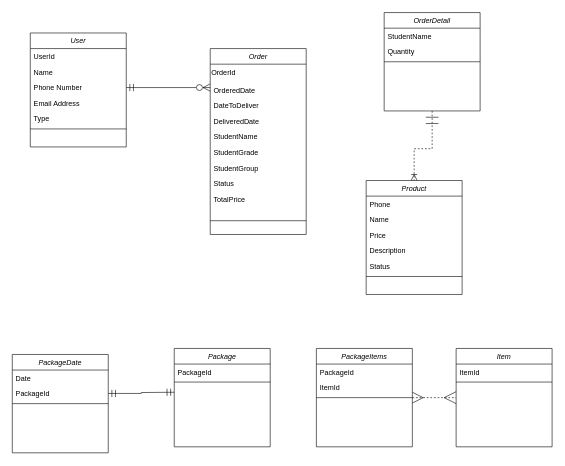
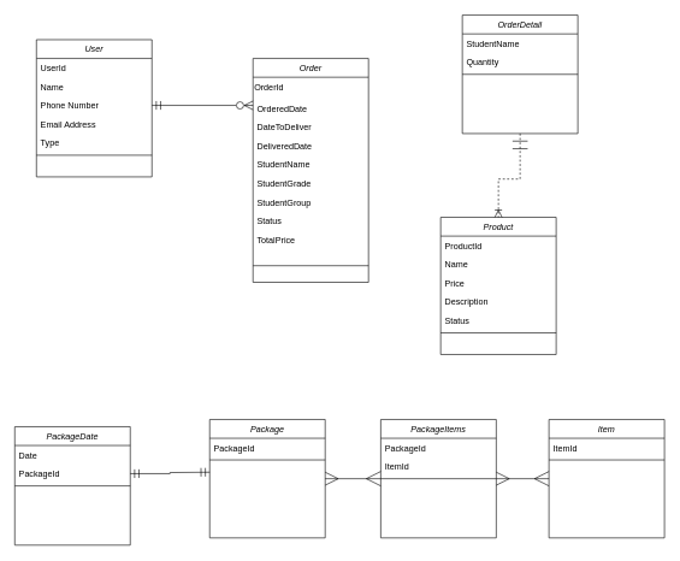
  <mxCell id="0" />
  <mxCell id="1" parent="0" />
  <mxCell id="2" value="User" style="swimlane;fontStyle=2;align=center;verticalAlign=top;childLayout=stackLayout;horizontal=1;startSize=26;horizontalStack=0;resizeParent=1;resizeLast=0;collapsible=1;marginBottom=0;rounded=0;shadow=0;strokeWidth=1;" vertex="1" parent="1"><mxGeometry x="50" y="54" width="160" height="190" as="geometry"><mxRectangle x="230" y="140" width="160" height="26" as="alternateBounds" /></mxGeometry></mxCell>
  <mxCell id="3" value="UserId" style="text;align=left;verticalAlign=top;spacingLeft=4;spacingRight=4;overflow=hidden;rotatable=0;points=[[0,0.5],[1,0.5]];portConstraint=eastwest;" vertex="1" parent="2"><mxGeometry y="26" width="160" height="26" as="geometry" /></mxCell>
  <mxCell id="4" value="Name" style="text;align=left;verticalAlign=top;spacingLeft=4;spacingRight=4;overflow=hidden;rotatable=0;points=[[0,0.5],[1,0.5]];portConstraint=eastwest;" vertex="1" parent="2"><mxGeometry y="52" width="160" height="26" as="geometry" /></mxCell>
  <mxCell id="5" value="Phone Number" style="text;align=left;verticalAlign=top;spacingLeft=4;spacingRight=4;overflow=hidden;rotatable=0;points=[[0,0.5],[1,0.5]];portConstraint=eastwest;rounded=0;shadow=0;html=0;" vertex="1" parent="2"><mxGeometry y="78" width="160" height="26" as="geometry" /></mxCell>
  <mxCell id="6" value="Email Address" style="text;align=left;verticalAlign=top;spacingLeft=4;spacingRight=4;overflow=hidden;rotatable=0;points=[[0,0.5],[1,0.5]];portConstraint=eastwest;rounded=0;shadow=0;html=0;" vertex="1" parent="2"><mxGeometry y="104" width="160" height="26" as="geometry" /></mxCell>
  <mxCell id="7" value="Type" style="text;align=left;verticalAlign=top;spacingLeft=4;spacingRight=4;overflow=hidden;rotatable=0;points=[[0,0.5],[1,0.5]];portConstraint=eastwest;rounded=0;shadow=0;html=0;" vertex="1" parent="2"><mxGeometry y="130" width="160" height="26" as="geometry" /></mxCell>
  <mxCell id="8" value="" style="line;html=1;strokeWidth=1;align=left;verticalAlign=middle;spacingTop=-1;spacingLeft=3;spacingRight=3;rotatable=0;labelPosition=right;points=[];portConstraint=eastwest;" vertex="1" parent="2"><mxGeometry y="156" width="160" height="8" as="geometry" /></mxCell>
  <mxCell id="9" value="Order" style="swimlane;fontStyle=2;align=center;verticalAlign=top;childLayout=stackLayout;horizontal=1;startSize=26;horizontalStack=0;resizeParent=1;resizeLast=0;collapsible=1;marginBottom=0;rounded=0;shadow=0;strokeWidth=1;" vertex="1" parent="1"><mxGeometry x="350" y="80" width="160" height="310" as="geometry"><mxRectangle x="230" y="140" width="160" height="26" as="alternateBounds" /></mxGeometry></mxCell>
  <mxCell id="10" value="OrderId" style="text;html=1;align=left;verticalAlign=middle;resizable=0;points=[];autosize=1;strokeColor=none;fillColor=none;" vertex="1" parent="9"><mxGeometry y="26" width="160" height="30" as="geometry" /></mxCell>
  <mxCell id="11" value="OrderedDate" style="text;align=left;verticalAlign=top;spacingLeft=4;spacingRight=4;overflow=hidden;rotatable=0;points=[[0,0.5],[1,0.5]];portConstraint=eastwest;" vertex="1" parent="9"><mxGeometry y="56" width="160" height="26" as="geometry" /></mxCell>
  <mxCell id="12" value="DateToDeliver" style="text;align=left;verticalAlign=top;spacingLeft=4;spacingRight=4;overflow=hidden;rotatable=0;points=[[0,0.5],[1,0.5]];portConstraint=eastwest;" vertex="1" parent="9"><mxGeometry y="82" width="160" height="26" as="geometry" /></mxCell>
  <mxCell id="13" value="DeliveredDate" style="text;align=left;verticalAlign=top;spacingLeft=4;spacingRight=4;overflow=hidden;rotatable=0;points=[[0,0.5],[1,0.5]];portConstraint=eastwest;" vertex="1" parent="9"><mxGeometry y="108" width="160" height="26" as="geometry" /></mxCell>
  <mxCell id="14" value="StudentName" style="text;align=left;verticalAlign=top;spacingLeft=4;spacingRight=4;overflow=hidden;rotatable=0;points=[[0,0.5],[1,0.5]];portConstraint=eastwest;" vertex="1" parent="9"><mxGeometry y="134" width="160" height="26" as="geometry" /></mxCell>
  <mxCell id="15" value="StudentGrade" style="text;align=left;verticalAlign=top;spacingLeft=4;spacingRight=4;overflow=hidden;rotatable=0;points=[[0,0.5],[1,0.5]];portConstraint=eastwest;" vertex="1" parent="9"><mxGeometry y="160" width="160" height="26" as="geometry" /></mxCell>
  <mxCell id="16" value="StudentGroup" style="text;align=left;verticalAlign=top;spacingLeft=4;spacingRight=4;overflow=hidden;rotatable=0;points=[[0,0.5],[1,0.5]];portConstraint=eastwest;" vertex="1" parent="9"><mxGeometry y="186" width="160" height="26" as="geometry" /></mxCell>
  <mxCell id="17" value="Status" style="text;align=left;verticalAlign=top;spacingLeft=4;spacingRight=4;overflow=hidden;rotatable=0;points=[[0,0.5],[1,0.5]];portConstraint=eastwest;" vertex="1" parent="9"><mxGeometry y="212" width="160" height="26" as="geometry" /></mxCell>
  <mxCell id="18" value="TotalPrice" style="text;align=left;verticalAlign=top;spacingLeft=4;spacingRight=4;overflow=hidden;rotatable=0;points=[[0,0.5],[1,0.5]];portConstraint=eastwest;" vertex="1" parent="9"><mxGeometry y="238" width="160" height="26" as="geometry" /></mxCell>
  <mxCell id="19" value="" style="line;html=1;strokeWidth=1;align=left;verticalAlign=middle;spacingTop=-1;spacingLeft=3;spacingRight=3;rotatable=0;labelPosition=right;points=[];portConstraint=eastwest;" vertex="1" parent="9"><mxGeometry y="264" width="160" height="46" as="geometry" /></mxCell>
  <mxCell id="20" value="" style="endArrow=ERzeroToMany;html=1;rounded=0;exitX=1;exitY=0.5;exitDx=0;exitDy=0;entryX=0;entryY=0.5;entryDx=0;entryDy=0;endFill=0;startArrow=ERmandOne;startFill=0;endSize=10;targetPerimeterSpacing=1;sourcePerimeterSpacing=1;startSize=10;" edge="1" parent="1" source="5"><mxGeometry width="50" height="50" relative="1" as="geometry"><mxPoint x="250" y="230" as="sourcePoint" /><mxPoint x="350" y="145" as="targetPoint" /></mxGeometry></mxCell>
  <mxCell id="21" value="Product" style="swimlane;fontStyle=2;align=center;verticalAlign=top;childLayout=stackLayout;horizontal=1;startSize=26;horizontalStack=0;resizeParent=1;resizeLast=0;collapsible=1;marginBottom=0;rounded=0;shadow=0;strokeWidth=1;" vertex="1" parent="1"><mxGeometry x="610" y="300" width="160" height="190" as="geometry"><mxRectangle x="230" y="140" width="160" height="26" as="alternateBounds" /></mxGeometry></mxCell>
- <mxCell id="22" value="Phone" style="text;align=left;verticalAlign=top;spacingLeft=4;spacingRight=4;overflow=hidden;rotatable=0;points=[[0,0.5],[1,0.5]];portConstraint=eastwest;" vertex="1" parent="21"><mxGeometry y="26" width="160" height="26" as="geometry" /></mxCell>
+ <mxCell id="22" value="ProductId" style="text;align=left;verticalAlign=top;spacingLeft=4;spacingRight=4;overflow=hidden;rotatable=0;points=[[0,0.5],[1,0.5]];portConstraint=eastwest;" vertex="1" parent="21"><mxGeometry y="26" width="160" height="26" as="geometry" /></mxCell>
  <mxCell id="23" value="Name" style="text;align=left;verticalAlign=top;spacingLeft=4;spacingRight=4;overflow=hidden;rotatable=0;points=[[0,0.5],[1,0.5]];portConstraint=eastwest;" vertex="1" parent="21"><mxGeometry y="52" width="160" height="26" as="geometry" /></mxCell>
  <mxCell id="24" value="Price" style="text;align=left;verticalAlign=top;spacingLeft=4;spacingRight=4;overflow=hidden;rotatable=0;points=[[0,0.5],[1,0.5]];portConstraint=eastwest;" vertex="1" parent="21"><mxGeometry y="78" width="160" height="26" as="geometry" /></mxCell>
  <mxCell id="25" value="Description" style="text;align=left;verticalAlign=top;spacingLeft=4;spacingRight=4;overflow=hidden;rotatable=0;points=[[0,0.5],[1,0.5]];portConstraint=eastwest;" vertex="1" parent="21"><mxGeometry y="104" width="160" height="26" as="geometry" /></mxCell>
  <mxCell id="26" value="Status" style="text;align=left;verticalAlign=top;spacingLeft=4;spacingRight=4;overflow=hidden;rotatable=0;points=[[0,0.5],[1,0.5]];portConstraint=eastwest;" vertex="1" parent="21"><mxGeometry y="130" width="160" height="26" as="geometry" /></mxCell>
  <mxCell id="27" value="" style="line;html=1;strokeWidth=1;align=left;verticalAlign=middle;spacingTop=-1;spacingLeft=3;spacingRight=3;rotatable=0;labelPosition=right;points=[];portConstraint=eastwest;" vertex="1" parent="21"><mxGeometry y="156" width="160" height="8" as="geometry" /></mxCell>
  <mxCell id="28" style="edgeStyle=orthogonalEdgeStyle;rounded=0;jumpSize=16;orthogonalLoop=1;jettySize=auto;html=1;exitX=0.5;exitY=1;exitDx=0;exitDy=0;entryX=0.5;entryY=0;entryDx=0;entryDy=0;strokeWidth=1;endArrow=ERoneToMany;endFill=0;startSize=19;endSize=8;targetPerimeterSpacing=0;startArrow=ERmandOne;startFill=0;dashed=1;" edge="1" parent="1" source="29" target="21"><mxGeometry relative="1" as="geometry" /></mxCell>
  <mxCell id="29" value="OrderDetail" style="swimlane;fontStyle=2;align=center;verticalAlign=top;childLayout=stackLayout;horizontal=1;startSize=26;horizontalStack=0;resizeParent=1;resizeLast=0;collapsible=1;marginBottom=0;rounded=0;shadow=0;strokeWidth=1;" vertex="1" parent="1"><mxGeometry x="640" y="20" width="160" height="164" as="geometry"><mxRectangle x="230" y="140" width="160" height="26" as="alternateBounds" /></mxGeometry></mxCell>
  <mxCell id="30" value="StudentName" style="text;align=left;verticalAlign=top;spacingLeft=4;spacingRight=4;overflow=hidden;rotatable=0;points=[[0,0.5],[1,0.5]];portConstraint=eastwest;" vertex="1" parent="29"><mxGeometry y="26" width="160" height="26" as="geometry" /></mxCell>
  <mxCell id="31" value="Quantity" style="text;align=left;verticalAlign=top;spacingLeft=4;spacingRight=4;overflow=hidden;rotatable=0;points=[[0,0.5],[1,0.5]];portConstraint=eastwest;" vertex="1" parent="29"><mxGeometry y="52" width="160" height="26" as="geometry" /></mxCell>
  <mxCell id="32" value="" style="line;html=1;strokeWidth=1;align=left;verticalAlign=middle;spacingTop=-1;spacingLeft=3;spacingRight=3;rotatable=0;labelPosition=right;points=[];portConstraint=eastwest;" vertex="1" parent="29"><mxGeometry y="78" width="160" height="8" as="geometry" /></mxCell>
+ <mxCell id="33" style="edgeStyle=orthogonalEdgeStyle;rounded=0;jumpSize=28;orthogonalLoop=1;jettySize=auto;html=1;exitX=1;exitY=0.5;exitDx=0;exitDy=0;entryX=0;entryY=0.5;entryDx=0;entryDy=0;strokeWidth=1;endArrow=ERmany;endFill=0;startSize=16;endSize=18;sourcePerimeterSpacing=16;targetPerimeterSpacing=10;startArrow=ERmany;startFill=0;" edge="1" parent="1" source="34" target="41"><mxGeometry relative="1" as="geometry" /></mxCell>
  <mxCell id="34" value="Package" style="swimlane;fontStyle=2;align=center;verticalAlign=top;childLayout=stackLayout;horizontal=1;startSize=26;horizontalStack=0;resizeParent=1;resizeLast=0;collapsible=1;marginBottom=0;rounded=0;shadow=0;strokeWidth=1;" vertex="1" parent="1"><mxGeometry x="290" y="580" width="160" height="164" as="geometry"><mxRectangle x="230" y="140" width="160" height="26" as="alternateBounds" /></mxGeometry></mxCell>
  <mxCell id="35" value="PackageId" style="text;align=left;verticalAlign=top;spacingLeft=4;spacingRight=4;overflow=hidden;rotatable=0;points=[[0,0.5],[1,0.5]];portConstraint=eastwest;" vertex="1" parent="34"><mxGeometry y="26" width="160" height="26" as="geometry" /></mxCell>
  <mxCell id="36" value="" style="line;html=1;strokeWidth=1;align=left;verticalAlign=middle;spacingTop=-1;spacingLeft=3;spacingRight=3;rotatable=0;labelPosition=right;points=[];portConstraint=eastwest;" vertex="1" parent="34"><mxGeometry y="52" width="160" height="8" as="geometry" /></mxCell>
  <mxCell id="37" value="Item" style="swimlane;fontStyle=2;align=center;verticalAlign=top;childLayout=stackLayout;horizontal=1;startSize=26;horizontalStack=0;resizeParent=1;resizeLast=0;collapsible=1;marginBottom=0;rounded=0;shadow=0;strokeWidth=1;" vertex="1" parent="1"><mxGeometry x="760" y="580" width="160" height="164" as="geometry"><mxRectangle x="230" y="140" width="160" height="26" as="alternateBounds" /></mxGeometry></mxCell>
  <mxCell id="38" value="ItemId" style="text;align=left;verticalAlign=top;spacingLeft=4;spacingRight=4;overflow=hidden;rotatable=0;points=[[0,0.5],[1,0.5]];portConstraint=eastwest;" vertex="1" parent="37"><mxGeometry y="26" width="160" height="26" as="geometry" /></mxCell>
  <mxCell id="39" value="" style="line;html=1;strokeWidth=1;align=left;verticalAlign=middle;spacingTop=-1;spacingLeft=3;spacingRight=3;rotatable=0;labelPosition=right;points=[];portConstraint=eastwest;" vertex="1" parent="37"><mxGeometry y="52" width="160" height="8" as="geometry" /></mxCell>
- <mxCell id="40" style="edgeStyle=orthogonalEdgeStyle;rounded=0;jumpSize=28;orthogonalLoop=1;jettySize=auto;html=1;exitX=1;exitY=0.5;exitDx=0;exitDy=0;entryX=0;entryY=0.5;entryDx=0;entryDy=0;strokeWidth=1;endArrow=ERmany;endFill=0;startSize=16;endSize=18;sourcePerimeterSpacing=16;targetPerimeterSpacing=10;startArrow=ERmany;startFill=0;dashed=1;" edge="1" parent="1" source="41" target="37"><mxGeometry relative="1" as="geometry" /></mxCell>
+ <mxCell id="40" style="edgeStyle=orthogonalEdgeStyle;rounded=0;jumpSize=28;orthogonalLoop=1;jettySize=auto;html=1;exitX=1;exitY=0.5;exitDx=0;exitDy=0;entryX=0;entryY=0.5;entryDx=0;entryDy=0;strokeWidth=1;endArrow=ERmany;endFill=0;startSize=16;endSize=18;sourcePerimeterSpacing=16;targetPerimeterSpacing=10;startArrow=ERmany;startFill=0;" edge="1" parent="1" source="41" target="37"><mxGeometry relative="1" as="geometry" /></mxCell>
  <mxCell id="41" value="PackageItems" style="swimlane;fontStyle=2;align=center;verticalAlign=top;childLayout=stackLayout;horizontal=1;startSize=26;horizontalStack=0;resizeParent=1;resizeLast=0;collapsible=1;marginBottom=0;rounded=0;shadow=0;strokeWidth=1;" vertex="1" parent="1"><mxGeometry x="527" y="580" width="160" height="164" as="geometry"><mxRectangle x="230" y="140" width="160" height="26" as="alternateBounds" /></mxGeometry></mxCell>
  <mxCell id="42" value="PackageId" style="text;align=left;verticalAlign=top;spacingLeft=4;spacingRight=4;overflow=hidden;rotatable=0;points=[[0,0.5],[1,0.5]];portConstraint=eastwest;" vertex="1" parent="41"><mxGeometry y="26" width="160" height="26" as="geometry" /></mxCell>
  <mxCell id="43" value="ItemId" style="text;align=left;verticalAlign=top;spacingLeft=4;spacingRight=4;overflow=hidden;rotatable=0;points=[[0,0.5],[1,0.5]];portConstraint=eastwest;" vertex="1" parent="41"><mxGeometry y="52" width="160" height="26" as="geometry" /></mxCell>
  <mxCell id="44" value="" style="line;html=1;strokeWidth=1;align=left;verticalAlign=middle;spacingTop=-1;spacingLeft=3;spacingRight=3;rotatable=0;labelPosition=right;points=[];portConstraint=eastwest;" vertex="1" parent="41"><mxGeometry y="78" width="160" height="8" as="geometry" /></mxCell>
  <mxCell id="45" value="PackageDate" style="swimlane;fontStyle=2;align=center;verticalAlign=top;childLayout=stackLayout;horizontal=1;startSize=26;horizontalStack=0;resizeParent=1;resizeLast=0;collapsible=1;marginBottom=0;rounded=0;shadow=0;strokeWidth=1;" vertex="1" parent="1"><mxGeometry x="20" y="590" width="160" height="164" as="geometry"><mxRectangle x="230" y="140" width="160" height="26" as="alternateBounds" /></mxGeometry></mxCell>
  <mxCell id="46" value="Date" style="text;align=left;verticalAlign=top;spacingLeft=4;spacingRight=4;overflow=hidden;rotatable=0;points=[[0,0.5],[1,0.5]];portConstraint=eastwest;" vertex="1" parent="45"><mxGeometry y="26" width="160" height="26" as="geometry" /></mxCell>
  <mxCell id="47" value="PackageId" style="text;align=left;verticalAlign=top;spacingLeft=4;spacingRight=4;overflow=hidden;rotatable=0;points=[[0,0.5],[1,0.5]];portConstraint=eastwest;" vertex="1" parent="45"><mxGeometry y="52" width="160" height="26" as="geometry" /></mxCell>
  <mxCell id="48" value="" style="line;html=1;strokeWidth=1;align=left;verticalAlign=middle;spacingTop=-1;spacingLeft=3;spacingRight=3;rotatable=0;labelPosition=right;points=[];portConstraint=eastwest;" vertex="1" parent="45"><mxGeometry y="78" width="160" height="8" as="geometry" /></mxCell>
  <mxCell id="49" style="edgeStyle=orthogonalEdgeStyle;rounded=0;jumpSize=28;orthogonalLoop=1;jettySize=auto;html=1;exitX=1;exitY=0.5;exitDx=0;exitDy=0;entryX=0;entryY=0.5;entryDx=0;entryDy=0;strokeWidth=1;endArrow=ERmandOne;endFill=0;startSize=10;endSize=10;sourcePerimeterSpacing=10;targetPerimeterSpacing=10;startArrow=ERmandOne;startFill=0;" edge="1" parent="1" source="47"><mxGeometry relative="1" as="geometry"><mxPoint x="290" y="653" as="targetPoint" /></mxGeometry></mxCell>
